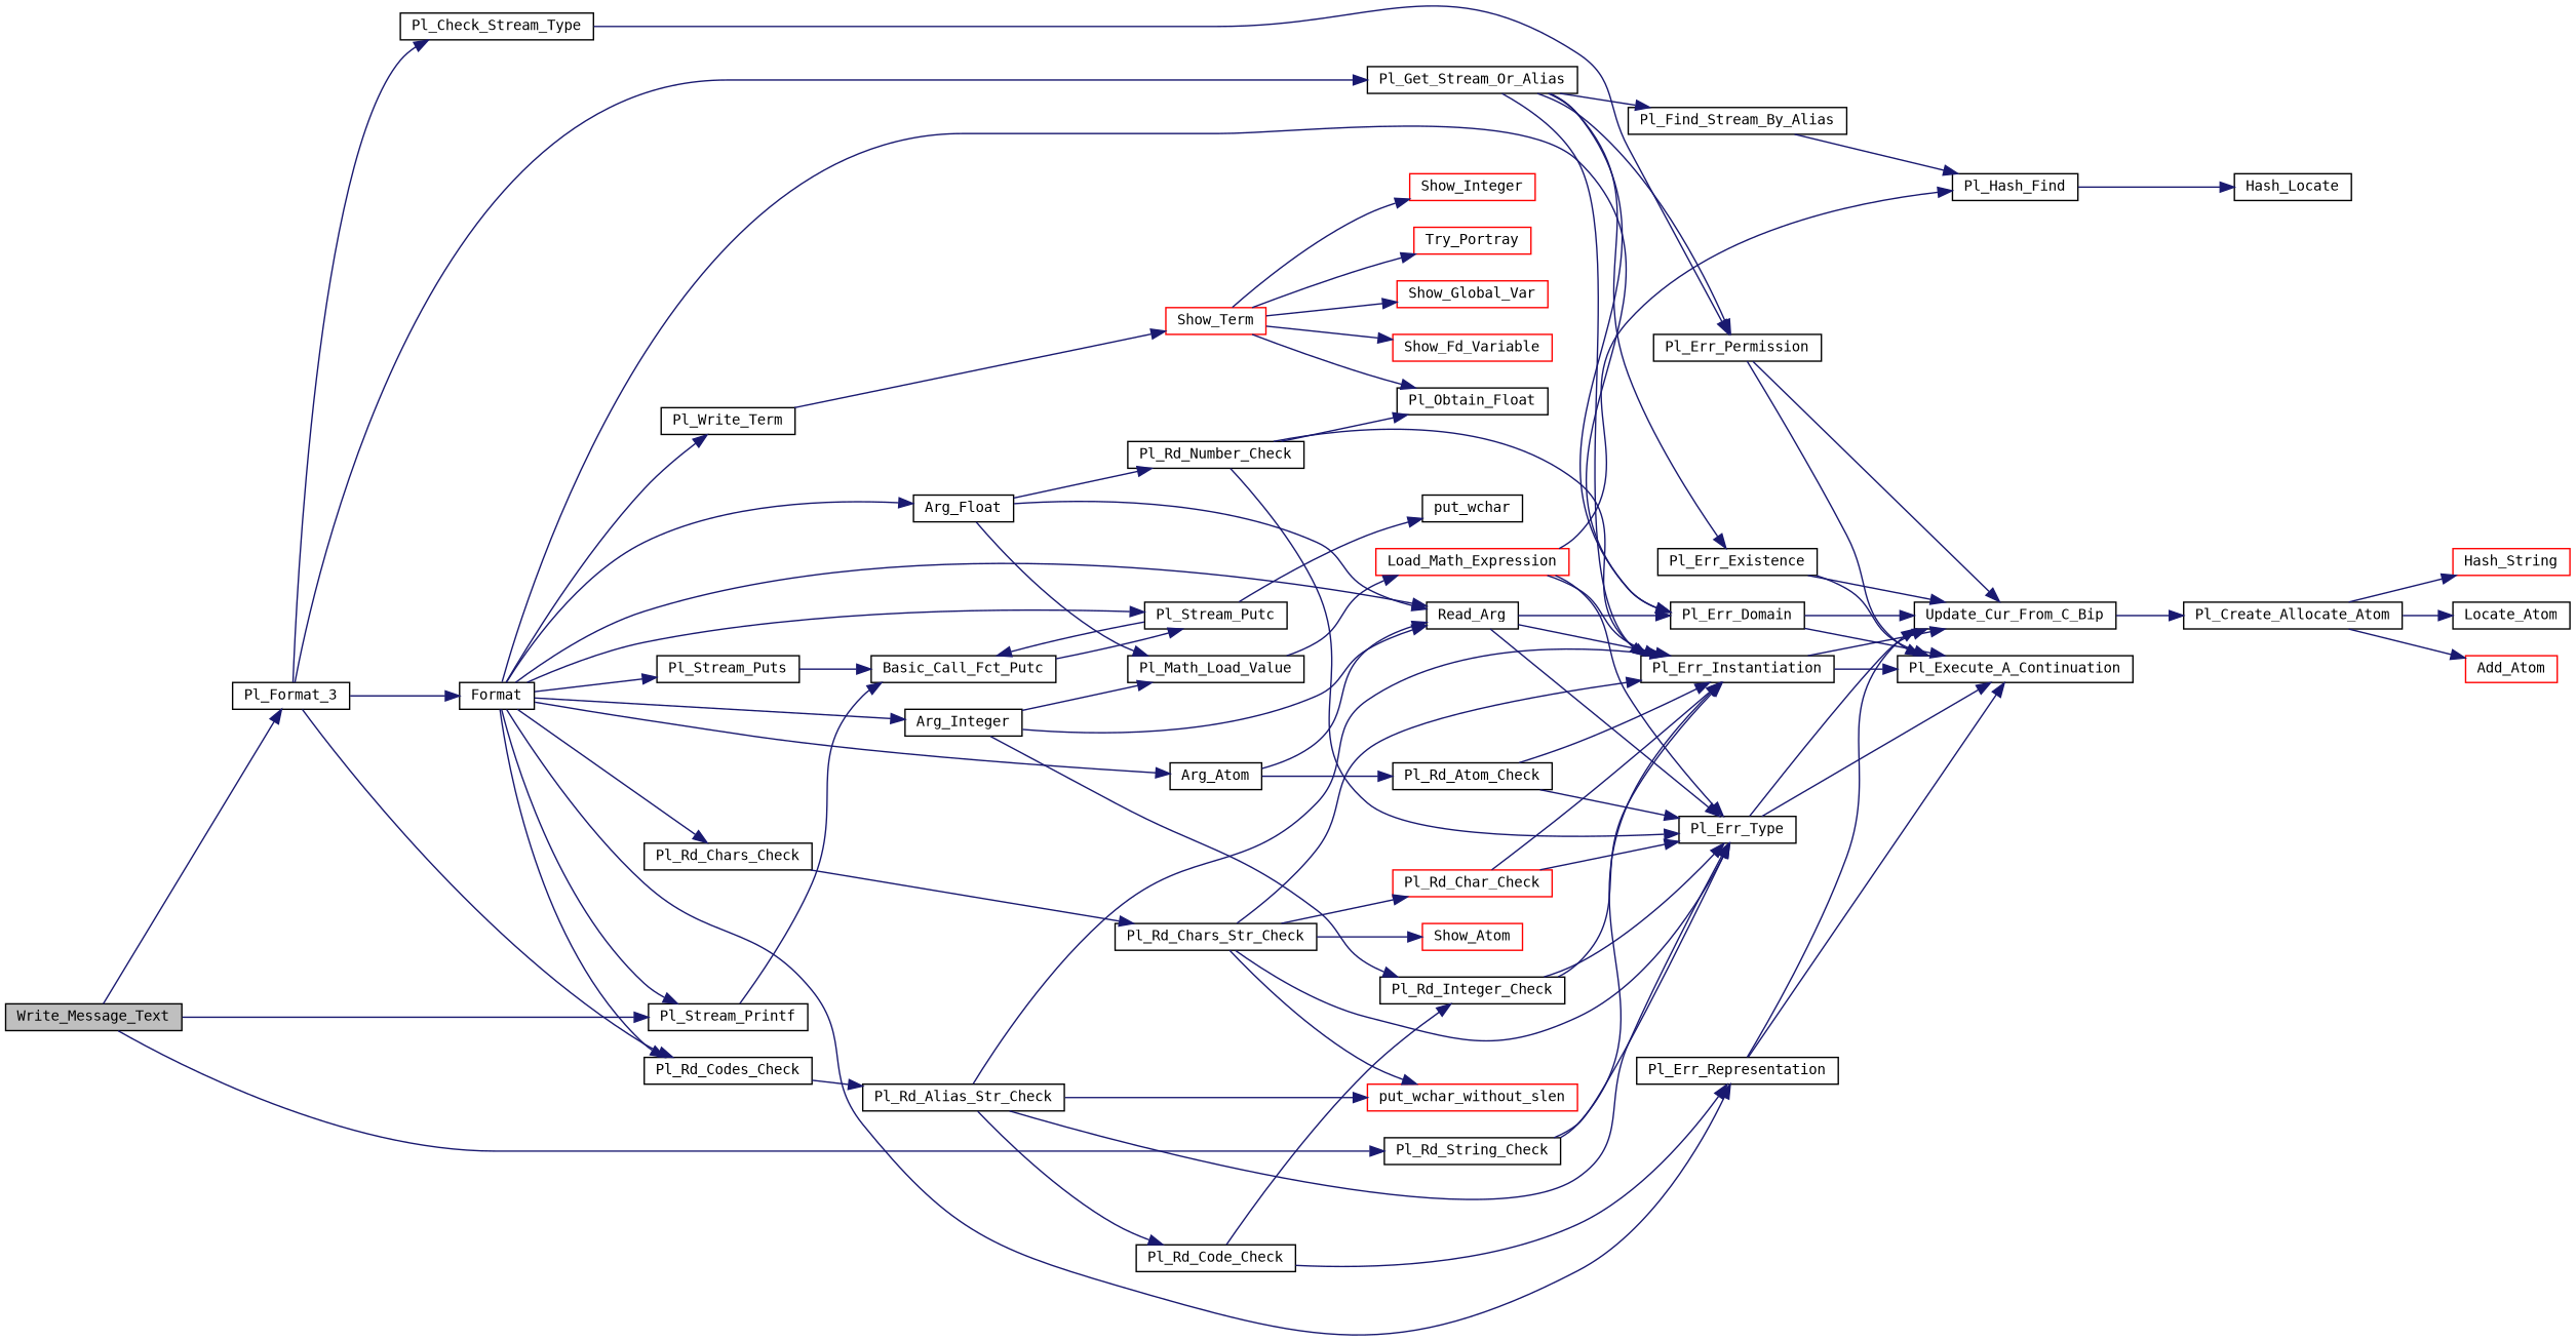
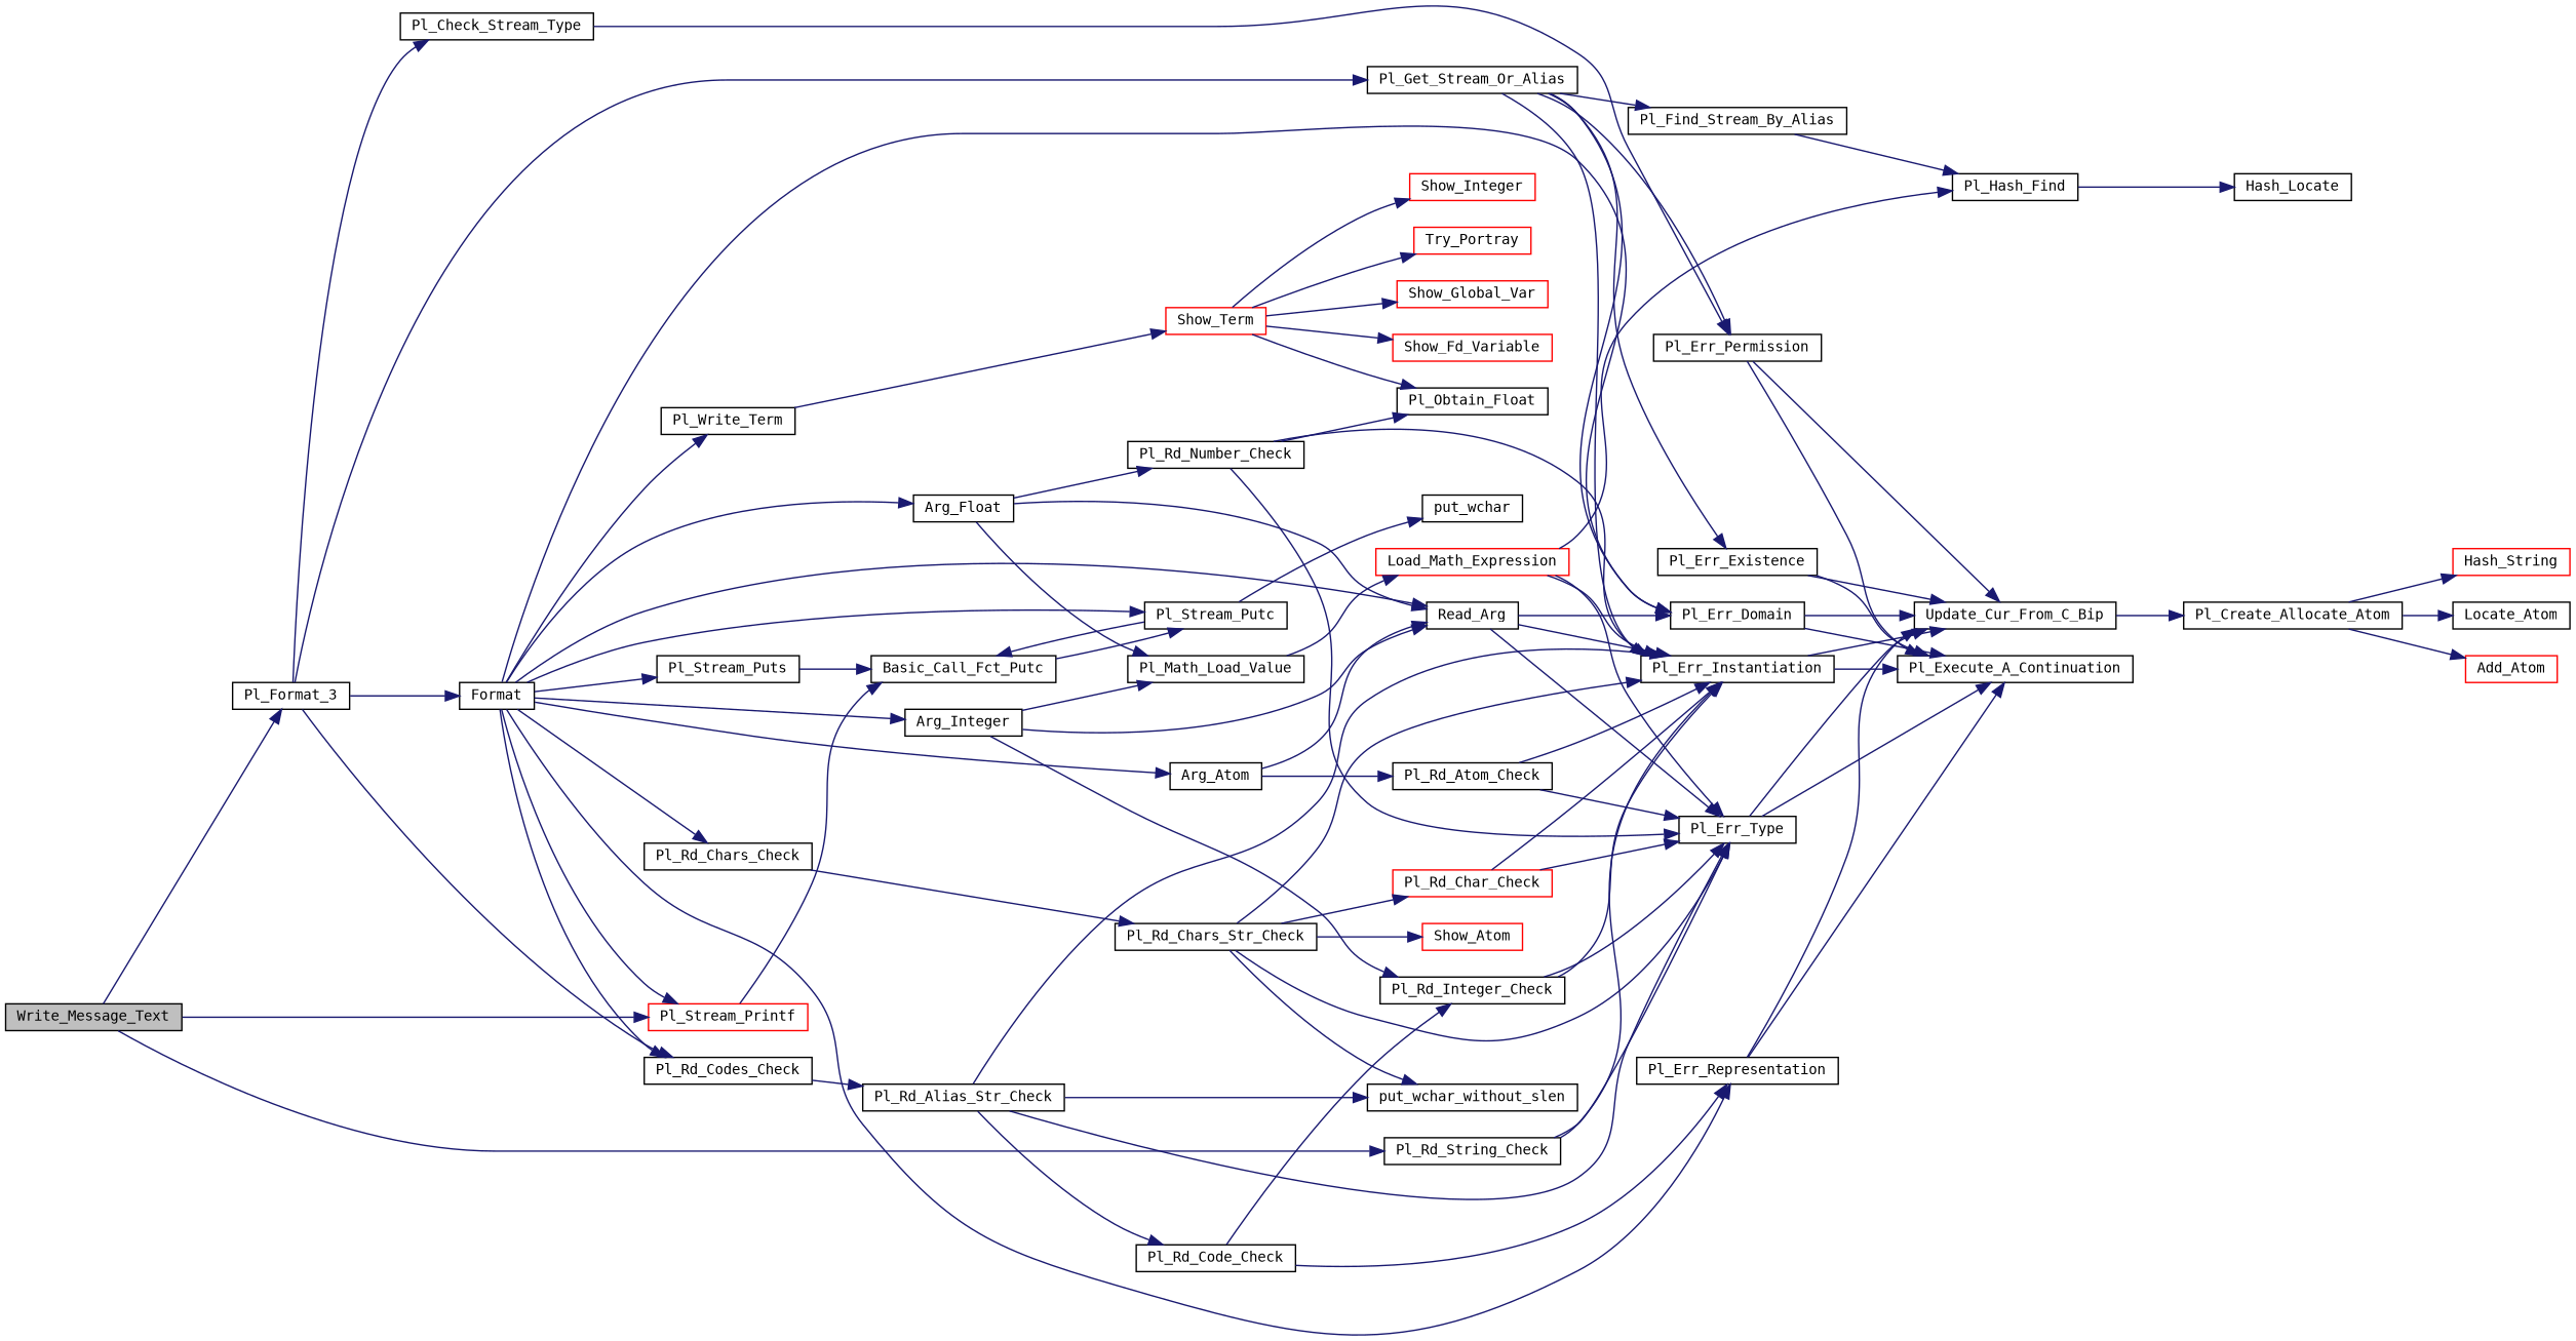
  digraph {
    fontname="DejaVu Sans Mono"
    rankdir=LR
    node [color=black fillcolor=white fontname="DejaVu Sans Mono" fontsize=10 shape=record style=filled]
    edge [color=midnightblue fontname="DejaVu Sans Mono" fontsize=10 labelfontname=Helvetica labelfontsize=10 style=solid]
    n1 [fillcolor=grey75 fontcolor=black height=0.2 label=Write_Message_Text width=0.4]
    n2 [height=0.2 label=Pl_Rd_String_Check width=0.4]
-   n3 [height=0.2 label=Pl_Stream_Printf width=0.4]
+   n3 [color=red height=0.2 label=Pl_Stream_Printf width=0.4]
    n4 [height=0.2 label=Pl_Format_3 width=0.4]
    n5 [height=0.2 label=Pl_Err_Instantiation width=0.4]
    n6 [height=0.2 label=Pl_Err_Type width=0.4]
    n7 [height=0.2 label=Basic_Call_Fct_Putc width=0.4]
    n8 [height=0.2 label=Pl_Get_Stream_Or_Alias width=0.4]
    n9 [height=0.2 label=Pl_Check_Stream_Type width=0.4]
    n10 [height=0.2 label=Pl_Rd_Codes_Check width=0.4]
    n11 [height=0.2 label=Format width=0.4]
    n12 [height=0.2 label=Update_Cur_From_C_Bip width=0.4]
    n13 [height=0.2 label=Pl_Execute_A_Continuation width=0.4]
    n14 [height=0.2 label=Pl_Create_Allocate_Atom width=0.4]
    n15 [color=red height=0.2 label=Hash_String width=0.4]
    n16 [height=0.2 label=Locate_Atom width=0.4]
    n17 [color=red height=0.2 label=Add_Atom width=0.4]
    n18 [height=0.2 label=Pl_Stream_Putc width=0.4]
    n19 [height=0.2 label=put_wchar width=0.4]
    n20 [height=0.2 label=Pl_Find_Stream_By_Alias width=0.4]
    n21 [height=0.2 label=Pl_Err_Domain width=0.4]
    n22 [height=0.2 label=Pl_Err_Existence width=0.4]
    n23 [height=0.2 label=Pl_Err_Permission width=0.4]
    n24 [height=0.2 label=Pl_Rd_Alias_Str_Check width=0.4]
    n25 [height=0.2 label=Pl_Err_Representation width=0.4]
    n26 [height=0.2 label=Arg_Integer width=0.4]
    n27 [height=0.2 label=Read_Arg width=0.4]
    n28 [height=0.2 label=Arg_Atom width=0.4]
    n29 [height=0.2 label=Arg_Float width=0.4]
    n30 [height=0.2 label=Pl_Stream_Puts width=0.4]
    n31 [height=0.2 label=Pl_Rd_Chars_Check width=0.4]
    n32 [height=0.2 label=Pl_Write_Term width=0.4]
    n33 [height=0.2 label=Pl_Hash_Find width=0.4]
    n34 [height=0.2 label=Hash_Locate width=0.4]
-   n35 [color=red height=0.2 label=put_wchar_without_slen width=0.4]
+   n35 [height=0.2 label=put_wchar_without_slen width=0.4]
    n36 [height=0.2 label=Pl_Rd_Code_Check width=0.4]
    n37 [height=0.2 label=Pl_Rd_Integer_Check width=0.4]
    n38 [height=0.2 label=Pl_Math_Load_Value width=0.4]
    n39 [height=0.2 label=Pl_Rd_Atom_Check width=0.4]
    n40 [height=0.2 label=Pl_Rd_Number_Check width=0.4]
    n41 [height=0.2 label=Pl_Rd_Chars_Str_Check width=0.4]
    n42 [color=red height=0.2 label=Show_Term width=0.4]
    n43 [color=red height=0.2 label=Load_Math_Expression width=0.4]
    n44 [height=0.2 label=Pl_Obtain_Float width=0.4]
    n45 [color=red height=0.2 label=Pl_Rd_Char_Check width=0.4]
    n46 [color=red height=0.2 label=Show_Atom width=0.4]
    n47 [color=red height=0.2 label=Try_Portray width=0.4]
    n48 [color=red height=0.2 label=Show_Global_Var width=0.4]
    n49 [color=red height=0.2 label=Show_Fd_Variable width=0.4]
    n50 [color=red height=0.2 label=Show_Integer width=0.4]
    n1 -> n2
    n1 -> n3
    n1 -> n4
    n2 -> n5
    n2 -> n6
    n3 -> n7
    n4 -> n8
    n4 -> n9
    n4 -> n10
    n4 -> n11
    n5 -> n12
    n5 -> n13
    n6 -> n12
    n6 -> n13
    n7 -> n18
    n8 -> n5
    n8 -> n20
    n8 -> n21
    n8 -> n22
    n8 -> n23
    n9 -> n23
    n10 -> n24
    n11 -> n3
    n11 -> n10
    n11 -> n18
    n11 -> n21
    n11 -> n25
    n11 -> n26
    n11 -> n27
    n11 -> n28
    n11 -> n29
    n11 -> n30
    n11 -> n31
    n11 -> n32
    n12 -> n14
    n14 -> n15
    n14 -> n16
    n14 -> n17
    n18 -> n7
    n18 -> n19
    n20 -> n33
    n21 -> n12
    n21 -> n13
    n22 -> n12
    n22 -> n13
    n23 -> n12
    n23 -> n13
    n24 -> n5
    n24 -> n6
    n24 -> n35
    n24 -> n36
    n25 -> n12
    n25 -> n13
    n26 -> n27
    n26 -> n37
    n26 -> n38
    n27 -> n5
    n27 -> n6
    n27 -> n21
    n28 -> n27
    n28 -> n39
    n29 -> n27
    n29 -> n38
    n29 -> n40
    n30 -> n7
    n31 -> n41
    n32 -> n42
    n33 -> n34
    n36 -> n25
    n36 -> n37
    n37 -> n5
    n37 -> n6
    n38 -> n43
    n39 -> n5
    n39 -> n6
    n40 -> n5
    n40 -> n6
    n40 -> n44
    n41 -> n5
    n41 -> n6
    n41 -> n35
    n41 -> n45
    n41 -> n46
    n42 -> n44
    n42 -> n47
    n42 -> n48
    n42 -> n49
    n42 -> n50
    n43 -> n5
    n43 -> n6
    n43 -> n33
    n45 -> n5
    n45 -> n6
  }
